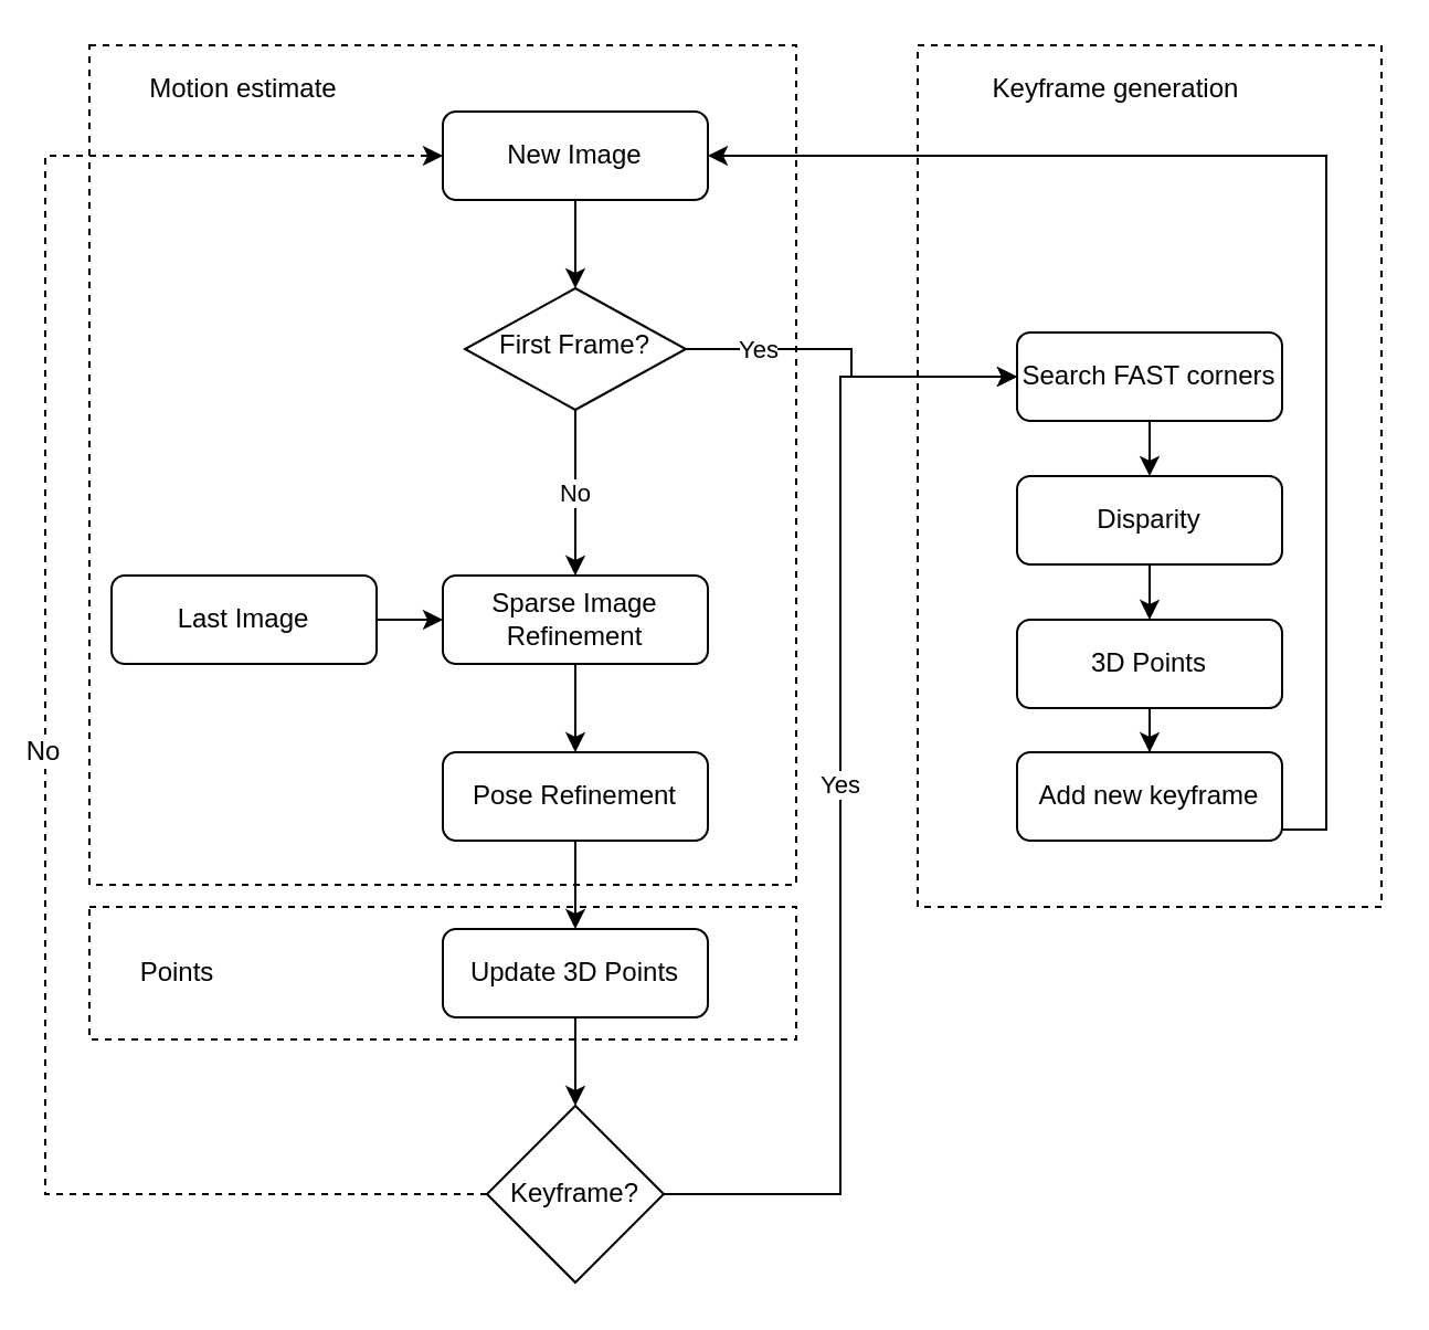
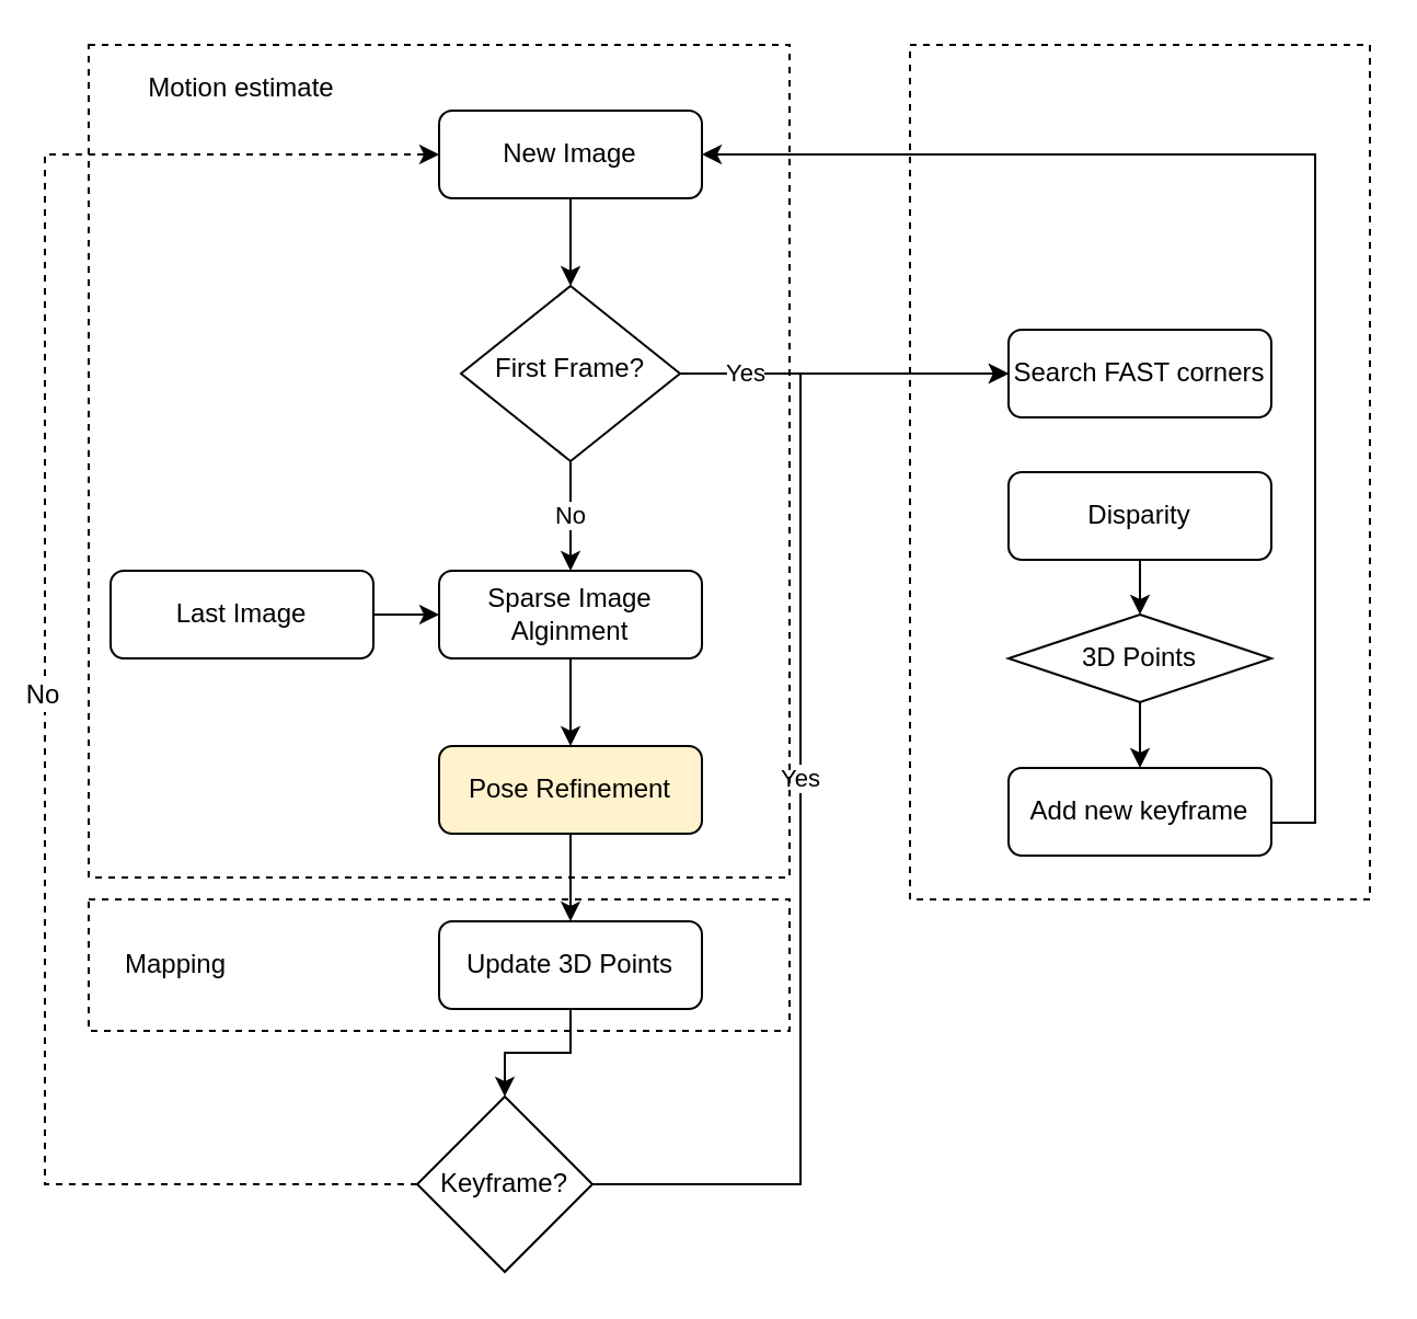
  <mxCell id="0" />
  <mxCell id="1" parent="0" />
  <mxCell id="2" value="No" style="edgeStyle=orthogonalEdgeStyle;rounded=0;orthogonalLoop=1;jettySize=auto;html=1;entryX=0.5;entryY=0;entryDx=0;entryDy=0;" edge="1" parent="1" source="4" target="14"><mxGeometry relative="1" as="geometry" /></mxCell>
  <mxCell id="3" value="Yes" style="edgeStyle=orthogonalEdgeStyle;rounded=0;orthogonalLoop=1;jettySize=auto;html=1;entryX=0;entryY=0.5;entryDx=0;entryDy=0;" edge="1" parent="1" source="4" target="8"><mxGeometry x="-0.6" relative="1" as="geometry"><mxPoint as="offset" /></mxGeometry></mxCell>
- <mxCell id="4" value="First Frame?" style="rhombus;whiteSpace=wrap;html=1;shadow=0;fontFamily=Helvetica;fontSize=12;align=center;strokeWidth=1;spacing=6;spacingTop=-4;" parent="1" vertex="1"><mxGeometry x="210" y="130" width="100" height="55" as="geometry" /></mxCell>
+ <mxCell id="4" value="First Frame?" style="rhombus;whiteSpace=wrap;html=1;shadow=0;fontFamily=Helvetica;fontSize=12;align=center;strokeWidth=1;spacing=6;spacingTop=-4;" parent="1" vertex="1"><mxGeometry x="210" y="130" width="100" height="80" as="geometry" /></mxCell>
  <mxCell id="5" style="edgeStyle=orthogonalEdgeStyle;rounded=0;orthogonalLoop=1;jettySize=auto;html=1;entryX=0.5;entryY=0;entryDx=0;entryDy=0;" edge="1" parent="1" source="6" target="4"><mxGeometry relative="1" as="geometry" /></mxCell>
  <mxCell id="6" value="New Image" style="rounded=1;whiteSpace=wrap;html=1;fontSize=12;glass=0;strokeWidth=1;shadow=0;" vertex="1" parent="1"><mxGeometry x="200" y="50" width="120" height="40" as="geometry" /></mxCell>
- <mxCell id="7" style="edgeStyle=orthogonalEdgeStyle;rounded=0;orthogonalLoop=1;jettySize=auto;html=1;entryX=0.5;entryY=0;entryDx=0;entryDy=0;" edge="1" parent="1" source="8" target="32"><mxGeometry relative="1" as="geometry" /></mxCell>
  <mxCell id="8" value="Search FAST corners" style="rounded=1;whiteSpace=wrap;html=1;" vertex="1" parent="1"><mxGeometry x="460" y="150" width="120" height="40" as="geometry" /></mxCell>
  <mxCell id="9" style="edgeStyle=orthogonalEdgeStyle;rounded=0;orthogonalLoop=1;jettySize=auto;html=1;" edge="1" parent="1" source="10" target="24"><mxGeometry relative="1" as="geometry"><mxPoint x="520" y="360" as="targetPoint" /></mxGeometry></mxCell>
- <mxCell id="10" value="3D Points" style="rounded=1;whiteSpace=wrap;html=1;" vertex="1" parent="1"><mxGeometry x="460" y="280" width="120" height="40" as="geometry" /></mxCell>
+ <mxCell id="10" value="3D Points" style="rhombus;whiteSpace=wrap;html=1;" vertex="1" parent="1"><mxGeometry x="460" y="280" width="120" height="40" as="geometry" /></mxCell>
  <mxCell id="11" style="edgeStyle=orthogonalEdgeStyle;rounded=0;orthogonalLoop=1;jettySize=auto;html=1;" edge="1" parent="1" source="12"><mxGeometry relative="1" as="geometry"><mxPoint x="200" y="280" as="targetPoint" /></mxGeometry></mxCell>
  <mxCell id="12" value="Last Image" style="rounded=1;whiteSpace=wrap;html=1;fontSize=12;glass=0;strokeWidth=1;shadow=0;" vertex="1" parent="1"><mxGeometry x="50" y="260" width="120" height="40" as="geometry" /></mxCell>
  <mxCell id="13" style="edgeStyle=orthogonalEdgeStyle;rounded=0;orthogonalLoop=1;jettySize=auto;html=1;entryX=0.5;entryY=0;entryDx=0;entryDy=0;" edge="1" parent="1" source="14" target="16"><mxGeometry relative="1" as="geometry" /></mxCell>
- <mxCell id="14" value="Sparse Image Refinement" style="rounded=1;whiteSpace=wrap;html=1;fontSize=12;glass=0;strokeWidth=1;shadow=0;" vertex="1" parent="1"><mxGeometry x="200" y="260" width="120" height="40" as="geometry" /></mxCell>
+ <mxCell id="14" value="Sparse Image Alginment" style="rounded=1;whiteSpace=wrap;html=1;fontSize=12;glass=0;strokeWidth=1;shadow=0;" vertex="1" parent="1"><mxGeometry x="200" y="260" width="120" height="40" as="geometry" /></mxCell>
  <mxCell id="15" style="edgeStyle=orthogonalEdgeStyle;rounded=0;orthogonalLoop=1;jettySize=auto;html=1;entryX=0.5;entryY=0;entryDx=0;entryDy=0;" edge="1" parent="1" source="16" target="18"><mxGeometry relative="1" as="geometry" /></mxCell>
- <mxCell id="16" value="Pose Refinement" style="rounded=1;whiteSpace=wrap;html=1;fontSize=12;glass=0;strokeWidth=1;shadow=0;" vertex="1" parent="1"><mxGeometry x="200" y="340" width="120" height="40" as="geometry" /></mxCell>
+ <mxCell id="16" value="Pose Refinement" style="rounded=1;whiteSpace=wrap;html=1;fontSize=12;glass=0;strokeWidth=1;shadow=0;fillColor=#fff2cc;" vertex="1" parent="1"><mxGeometry x="200" y="340" width="120" height="40" as="geometry" /></mxCell>
  <mxCell id="17" style="edgeStyle=orthogonalEdgeStyle;rounded=0;orthogonalLoop=1;jettySize=auto;html=1;entryX=0.5;entryY=0;entryDx=0;entryDy=0;" edge="1" parent="1" source="18" target="22"><mxGeometry relative="1" as="geometry" /></mxCell>
  <mxCell id="18" value="Update 3D Points" style="rounded=1;whiteSpace=wrap;html=1;" vertex="1" parent="1"><mxGeometry x="200" y="420" width="120" height="40" as="geometry" /></mxCell>
  <mxCell id="19" value="Yes" style="edgeStyle=orthogonalEdgeStyle;rounded=0;orthogonalLoop=1;jettySize=auto;html=1;entryX=0;entryY=0.5;entryDx=0;entryDy=0;" edge="1" parent="1" source="22" target="8"><mxGeometry relative="1" as="geometry"><mxPoint x="390" y="170" as="targetPoint" /></mxGeometry></mxCell>
  <mxCell id="20" style="edgeStyle=orthogonalEdgeStyle;rounded=0;orthogonalLoop=1;jettySize=auto;html=1;entryX=0;entryY=0.5;entryDx=0;entryDy=0;dashed=1;" edge="1" parent="1" source="22" target="6"><mxGeometry relative="1" as="geometry"><Array as="points"><mxPoint x="20" y="540" /><mxPoint x="20" y="70" /></Array></mxGeometry></mxCell>
  <mxCell id="21" value="No" style="text;html=1;align=center;verticalAlign=middle;resizable=0;points=[];labelBackgroundColor=#ffffff;" vertex="1" connectable="0" parent="20"><mxGeometry x="-0.479" y="-150" relative="1" as="geometry"><mxPoint x="-152" y="-180" as="offset" /></mxGeometry></mxCell>
- <mxCell id="22" value="Keyframe?" style="rhombus;whiteSpace=wrap;html=1;" vertex="1" parent="1"><mxGeometry x="220" y="500" width="80" height="80" as="geometry" /></mxCell>
+ <mxCell id="22" value="Keyframe?" style="rhombus;whiteSpace=wrap;html=1;" vertex="1" parent="1"><mxGeometry x="190" y="500" width="80" height="80" as="geometry" /></mxCell>
  <mxCell id="23" style="edgeStyle=orthogonalEdgeStyle;rounded=0;orthogonalLoop=1;jettySize=auto;html=1;entryX=1;entryY=0.5;entryDx=0;entryDy=0;" edge="1" parent="1" source="24" target="6"><mxGeometry relative="1" as="geometry"><Array as="points"><mxPoint x="600" y="375" /><mxPoint x="600" y="70" /></Array></mxGeometry></mxCell>
- <mxCell id="24" value="Add new keyframe" style="rounded=1;whiteSpace=wrap;html=1;" vertex="1" parent="1"><mxGeometry x="460" y="340" width="120" height="40" as="geometry" /></mxCell>
+ <mxCell id="24" value="Add new keyframe" style="rounded=1;whiteSpace=wrap;html=1;" vertex="1" parent="1"><mxGeometry x="460" y="350" width="120" height="40" as="geometry" /></mxCell>
  <mxCell id="25" value="" style="rounded=0;whiteSpace=wrap;html=1;fillColor=none;dashed=1;" vertex="1" parent="1"><mxGeometry x="415" y="20" width="210" height="390" as="geometry" /></mxCell>
- <mxCell id="26" value="Keyframe generation" style="text;html=1;strokeColor=none;fillColor=none;align=center;verticalAlign=middle;whiteSpace=wrap;rounded=0;dashed=1;" vertex="1" parent="1"><mxGeometry x="415" y="30" width="180" height="20" as="geometry" /></mxCell>
  <mxCell id="27" value="" style="rounded=0;whiteSpace=wrap;html=1;fillColor=none;dashed=1;" vertex="1" parent="1"><mxGeometry x="40" y="20" width="320" height="380" as="geometry" /></mxCell>
  <mxCell id="28" value="Motion estimate" style="text;html=1;strokeColor=none;fillColor=none;align=center;verticalAlign=middle;whiteSpace=wrap;rounded=0;dashed=1;" vertex="1" parent="1"><mxGeometry x="50" y="30" width="120" height="20" as="geometry" /></mxCell>
  <mxCell id="29" value="" style="rounded=0;whiteSpace=wrap;html=1;fillColor=none;dashed=1;" vertex="1" parent="1"><mxGeometry x="40" y="410" width="320" height="60" as="geometry" /></mxCell>
- <mxCell id="30" value="Points" style="text;html=1;strokeColor=none;fillColor=none;align=center;verticalAlign=middle;whiteSpace=wrap;rounded=0;dashed=1;" vertex="1" parent="1"><mxGeometry x="30" y="430" width="100" height="20" as="geometry" /></mxCell>
+ <mxCell id="30" value="Mapping" style="text;html=1;strokeColor=none;fillColor=none;align=center;verticalAlign=middle;whiteSpace=wrap;rounded=0;dashed=1;" vertex="1" parent="1"><mxGeometry x="30" y="430" width="100" height="20" as="geometry" /></mxCell>
  <mxCell id="31" style="edgeStyle=orthogonalEdgeStyle;rounded=0;orthogonalLoop=1;jettySize=auto;html=1;entryX=0.5;entryY=0;entryDx=0;entryDy=0;" edge="1" parent="1" source="32" target="10"><mxGeometry relative="1" as="geometry" /></mxCell>
  <mxCell id="32" value="Disparity" style="rounded=1;whiteSpace=wrap;html=1;" vertex="1" parent="1"><mxGeometry x="460" y="215" width="120" height="40" as="geometry" /></mxCell>
